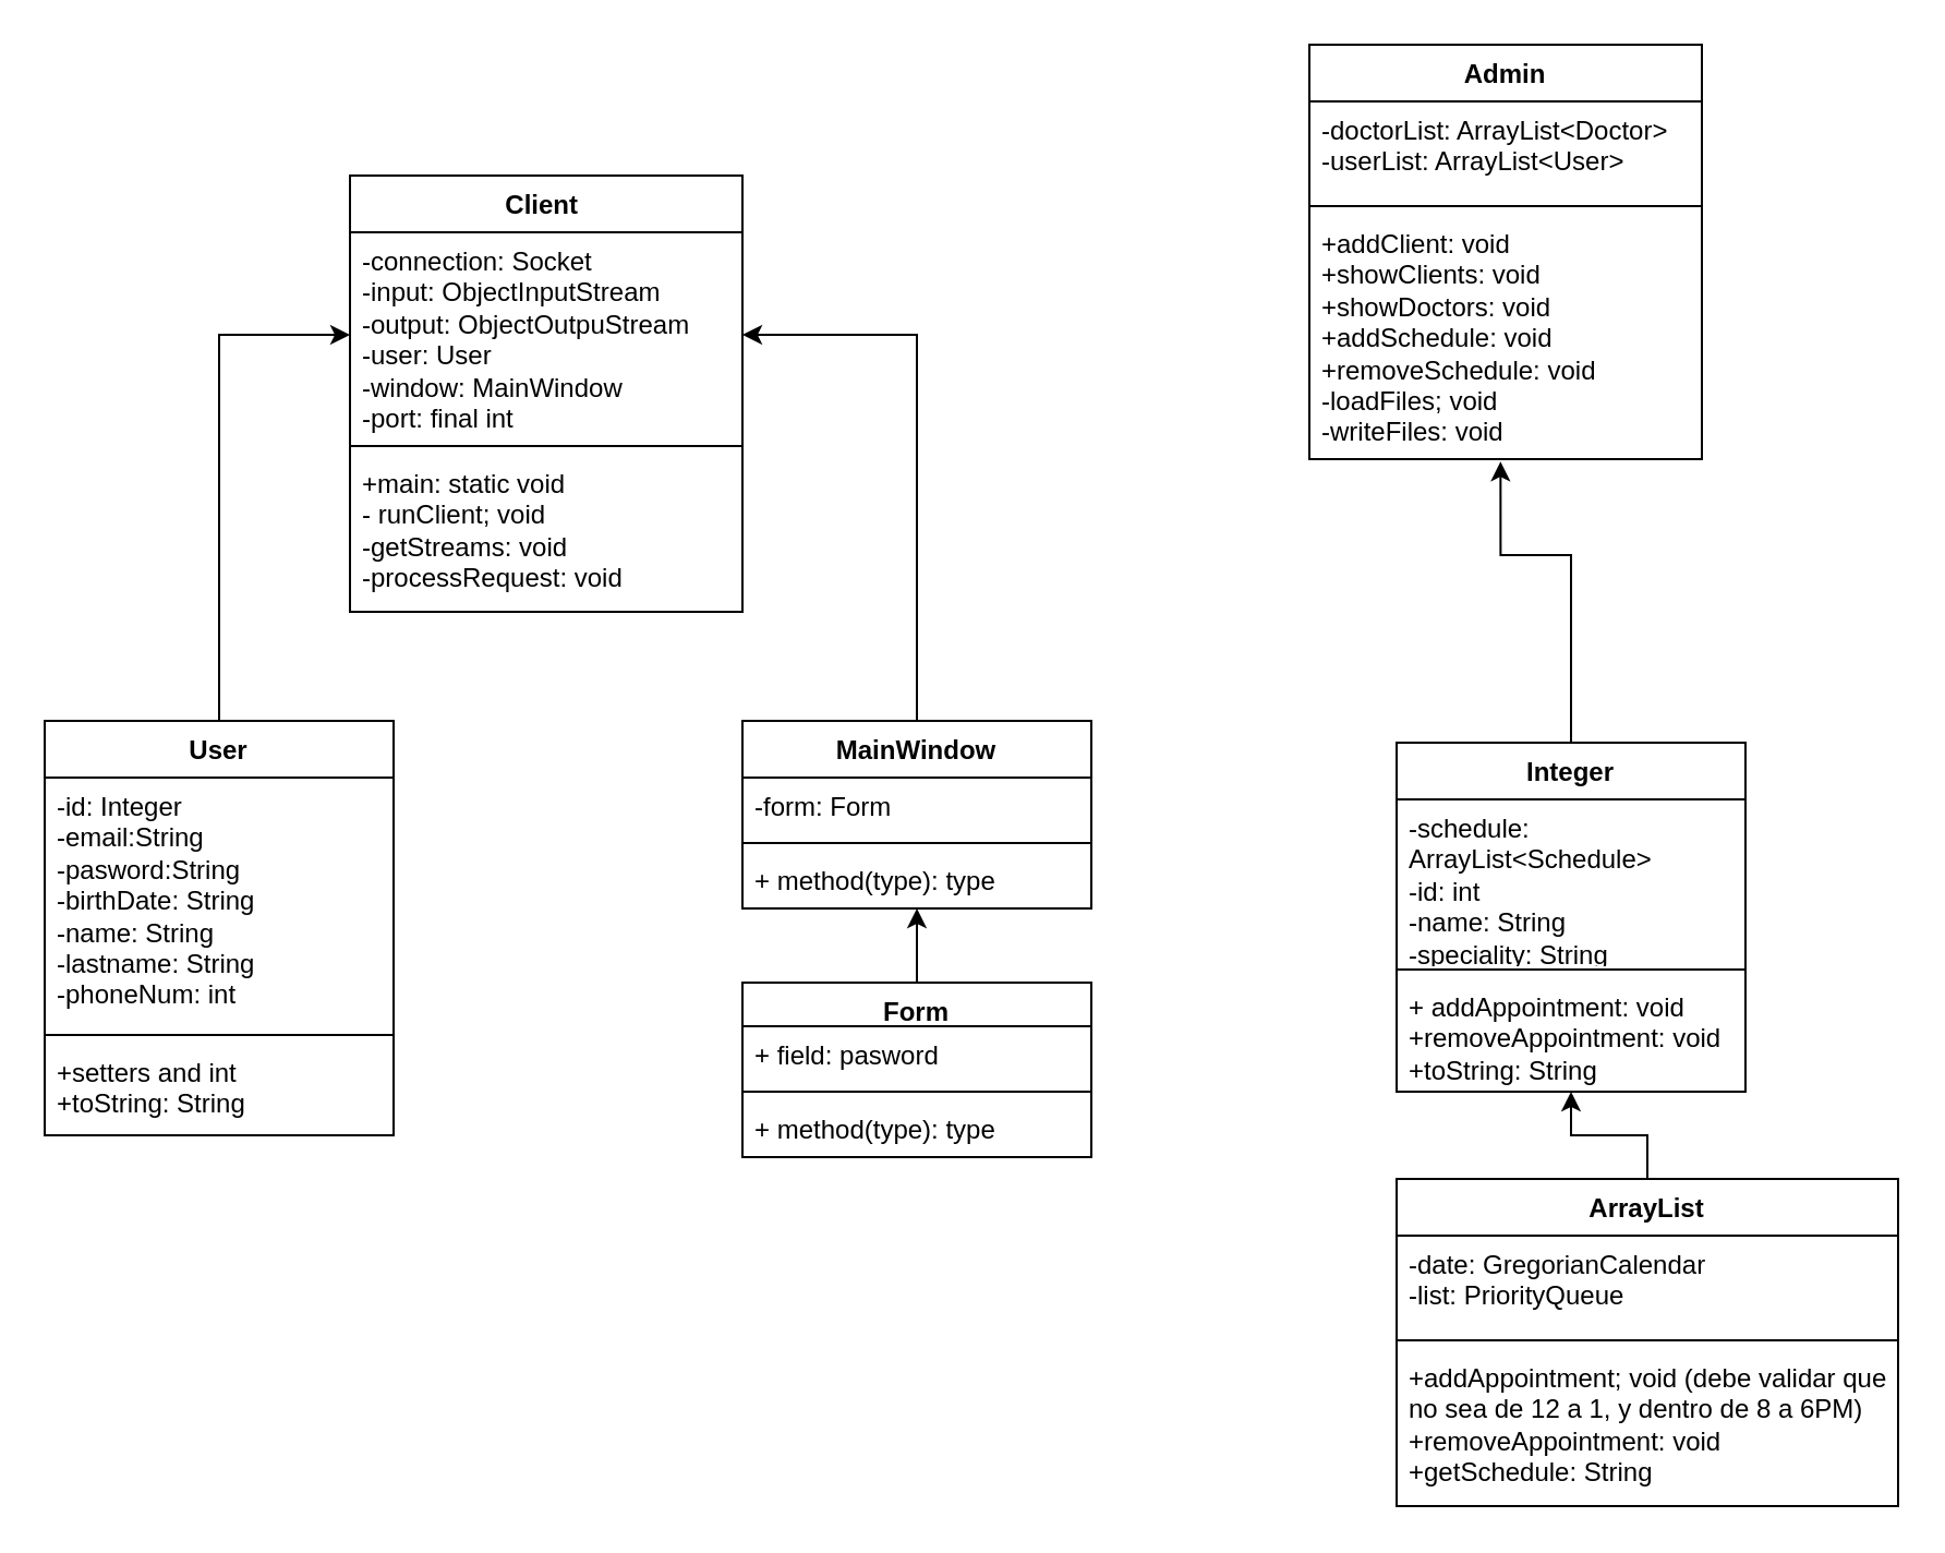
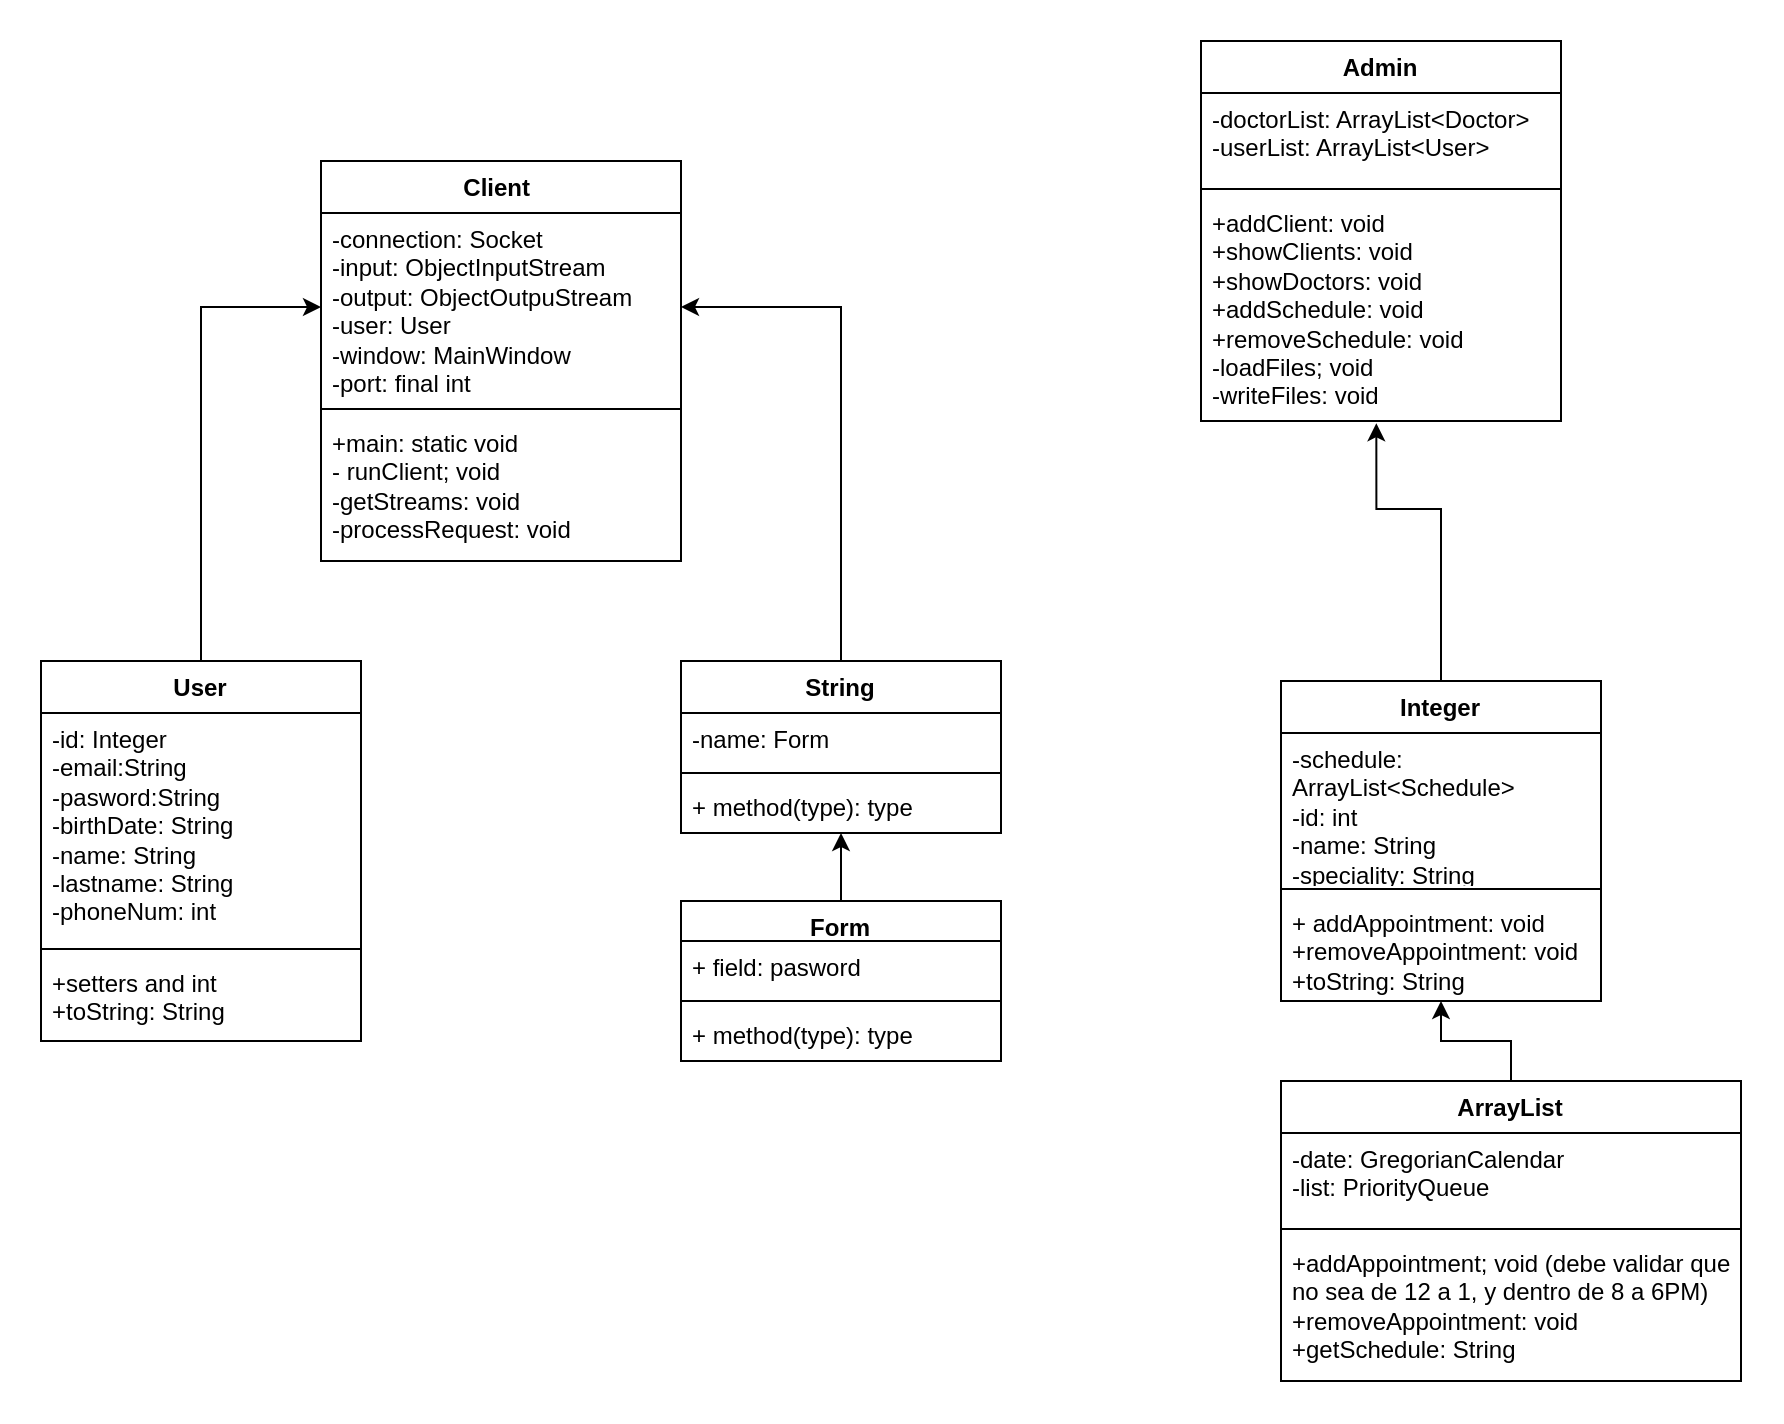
  <mxCell id="0" />
  <mxCell id="1" parent="0" />
  <mxCell id="2" style="edgeStyle=orthogonalEdgeStyle;rounded=0;orthogonalLoop=1;jettySize=auto;html=1;entryX=0;entryY=0.5;entryDx=0;entryDy=0;" edge="1" parent="1" source="3" target="13"><mxGeometry relative="1" as="geometry" /></mxCell>
  <mxCell id="3" value="User" style="swimlane;fontStyle=1;align=center;verticalAlign=top;childLayout=stackLayout;horizontal=1;startSize=26;horizontalStack=0;resizeParent=1;resizeParentMax=0;resizeLast=0;collapsible=1;marginBottom=0;whiteSpace=wrap;html=1;" vertex="1" parent="1"><mxGeometry x="20" y="330" width="160" height="190" as="geometry" /></mxCell>
  <mxCell id="4" value="-id: Integer&lt;div&gt;-email:String&lt;/div&gt;&lt;div&gt;-pasword:String&lt;/div&gt;&lt;div&gt;-birthDate: String&lt;/div&gt;&lt;div&gt;-name: String&lt;/div&gt;&lt;div&gt;-lastname: String&lt;/div&gt;&lt;div&gt;-phoneNum: int&lt;/div&gt;" style="text;strokeColor=none;fillColor=none;align=left;verticalAlign=top;spacingLeft=4;spacingRight=4;overflow=hidden;rotatable=0;points=[[0,0.5],[1,0.5]];portConstraint=eastwest;whiteSpace=wrap;html=1;" vertex="1" parent="3"><mxGeometry y="26" width="160" height="114" as="geometry" /></mxCell>
  <mxCell id="5" value="" style="line;strokeWidth=1;fillColor=none;align=left;verticalAlign=middle;spacingTop=-1;spacingLeft=3;spacingRight=3;rotatable=0;labelPosition=right;points=[];portConstraint=eastwest;strokeColor=inherit;" vertex="1" parent="3"><mxGeometry y="140" width="160" height="8" as="geometry" /></mxCell>
  <mxCell id="6" value="+setters and int&lt;div&gt;+toString: String&lt;/div&gt;" style="text;strokeColor=none;fillColor=none;align=left;verticalAlign=top;spacingLeft=4;spacingRight=4;overflow=hidden;rotatable=0;points=[[0,0.5],[1,0.5]];portConstraint=eastwest;whiteSpace=wrap;html=1;" vertex="1" parent="3"><mxGeometry y="148" width="160" height="42" as="geometry" /></mxCell>
  <mxCell id="7" style="edgeStyle=orthogonalEdgeStyle;rounded=0;orthogonalLoop=1;jettySize=auto;html=1;" edge="1" parent="1" source="8" target="20"><mxGeometry relative="1" as="geometry"><Array as="points"><mxPoint x="420" y="420" /><mxPoint x="420" y="420" /></Array></mxGeometry></mxCell>
  <mxCell id="8" value="Form" style="swimlane;fontStyle=1;align=center;verticalAlign=top;childLayout=stackLayout;horizontal=1;startSize=20;horizontalStack=0;resizeParent=1;resizeParentMax=0;resizeLast=0;collapsible=1;marginBottom=0;whiteSpace=wrap;html=1;" vertex="1" parent="1"><mxGeometry x="340" y="450" width="160" height="80" as="geometry" /></mxCell>
  <mxCell id="9" value="+ field: pasword" style="text;strokeColor=none;fillColor=none;align=left;verticalAlign=top;spacingLeft=4;spacingRight=4;overflow=hidden;rotatable=0;points=[[0,0.5],[1,0.5]];portConstraint=eastwest;whiteSpace=wrap;html=1;" vertex="1" parent="8"><mxGeometry y="20" width="160" height="26" as="geometry" /></mxCell>
  <mxCell id="10" value="" style="line;strokeWidth=1;fillColor=none;align=left;verticalAlign=middle;spacingTop=-1;spacingLeft=3;spacingRight=3;rotatable=0;labelPosition=right;points=[];portConstraint=eastwest;strokeColor=inherit;" vertex="1" parent="8"><mxGeometry y="46" width="160" height="8" as="geometry" /></mxCell>
  <mxCell id="11" value="+ method(type): type" style="text;strokeColor=none;fillColor=none;align=left;verticalAlign=top;spacingLeft=4;spacingRight=4;overflow=hidden;rotatable=0;points=[[0,0.5],[1,0.5]];portConstraint=eastwest;whiteSpace=wrap;html=1;" vertex="1" parent="8"><mxGeometry y="54" width="160" height="26" as="geometry" /></mxCell>
  <mxCell id="12" value="Client&amp;nbsp;" style="swimlane;fontStyle=1;align=center;verticalAlign=top;childLayout=stackLayout;horizontal=1;startSize=26;horizontalStack=0;resizeParent=1;resizeParentMax=0;resizeLast=0;collapsible=1;marginBottom=0;whiteSpace=wrap;html=1;" vertex="1" parent="1"><mxGeometry x="160" y="80" width="180" height="200" as="geometry" /></mxCell>
  <mxCell id="13" value="-connection: Socket&lt;div&gt;-input: ObjectInputStream&lt;/div&gt;&lt;div&gt;-output: ObjectOutpuStream&lt;/div&gt;&lt;div&gt;-user: User&lt;/div&gt;&lt;div&gt;-window: MainWindow&lt;/div&gt;&lt;div&gt;-port: final int&lt;/div&gt;&lt;div&gt;&lt;br&gt;&lt;/div&gt;&lt;div&gt;&lt;br&gt;&lt;/div&gt;" style="text;strokeColor=none;fillColor=none;align=left;verticalAlign=top;spacingLeft=4;spacingRight=4;overflow=hidden;rotatable=0;points=[[0,0.5],[1,0.5]];portConstraint=eastwest;whiteSpace=wrap;html=1;" vertex="1" parent="12"><mxGeometry y="26" width="180" height="94" as="geometry" /></mxCell>
  <mxCell id="14" value="" style="line;strokeWidth=1;fillColor=none;align=left;verticalAlign=middle;spacingTop=-1;spacingLeft=3;spacingRight=3;rotatable=0;labelPosition=right;points=[];portConstraint=eastwest;strokeColor=inherit;" vertex="1" parent="12"><mxGeometry y="120" width="180" height="8" as="geometry" /></mxCell>
  <mxCell id="15" value="+main: static void&lt;div&gt;- runClient; void&lt;/div&gt;&lt;div&gt;-getStreams: void&lt;/div&gt;&lt;div&gt;-processRequest: void&lt;/div&gt;" style="text;strokeColor=none;fillColor=none;align=left;verticalAlign=top;spacingLeft=4;spacingRight=4;overflow=hidden;rotatable=0;points=[[0,0.5],[1,0.5]];portConstraint=eastwest;whiteSpace=wrap;html=1;" vertex="1" parent="12"><mxGeometry y="128" width="180" height="72" as="geometry" /></mxCell>
  <mxCell id="16" style="edgeStyle=orthogonalEdgeStyle;rounded=0;orthogonalLoop=1;jettySize=auto;html=1;entryX=1;entryY=0.5;entryDx=0;entryDy=0;" edge="1" parent="1" source="17" target="13"><mxGeometry relative="1" as="geometry" /></mxCell>
- <mxCell id="17" value="MainWindow" style="swimlane;fontStyle=1;align=center;verticalAlign=top;childLayout=stackLayout;horizontal=1;startSize=26;horizontalStack=0;resizeParent=1;resizeParentMax=0;resizeLast=0;collapsible=1;marginBottom=0;whiteSpace=wrap;html=1;" vertex="1" parent="1"><mxGeometry x="340" y="330" width="160" height="86" as="geometry" /></mxCell>
- <mxCell id="18" value="-form: Form" style="text;strokeColor=none;fillColor=none;align=left;verticalAlign=top;spacingLeft=4;spacingRight=4;overflow=hidden;rotatable=0;points=[[0,0.5],[1,0.5]];portConstraint=eastwest;whiteSpace=wrap;html=1;" vertex="1" parent="17"><mxGeometry y="26" width="160" height="26" as="geometry" /></mxCell>
+ <mxCell id="17" value="String" style="swimlane;fontStyle=1;align=center;verticalAlign=top;childLayout=stackLayout;horizontal=1;startSize=26;horizontalStack=0;resizeParent=1;resizeParentMax=0;resizeLast=0;collapsible=1;marginBottom=0;whiteSpace=wrap;html=1;" vertex="1" parent="1"><mxGeometry x="340" y="330" width="160" height="86" as="geometry" /></mxCell>
+ <mxCell id="18" value="-name: Form" style="text;strokeColor=none;fillColor=none;align=left;verticalAlign=top;spacingLeft=4;spacingRight=4;overflow=hidden;rotatable=0;points=[[0,0.5],[1,0.5]];portConstraint=eastwest;whiteSpace=wrap;html=1;" vertex="1" parent="17"><mxGeometry y="26" width="160" height="26" as="geometry" /></mxCell>
  <mxCell id="19" value="" style="line;strokeWidth=1;fillColor=none;align=left;verticalAlign=middle;spacingTop=-1;spacingLeft=3;spacingRight=3;rotatable=0;labelPosition=right;points=[];portConstraint=eastwest;strokeColor=inherit;" vertex="1" parent="17"><mxGeometry y="52" width="160" height="8" as="geometry" /></mxCell>
  <mxCell id="20" value="+ method(type): type" style="text;strokeColor=none;fillColor=none;align=left;verticalAlign=top;spacingLeft=4;spacingRight=4;overflow=hidden;rotatable=0;points=[[0,0.5],[1,0.5]];portConstraint=eastwest;whiteSpace=wrap;html=1;" vertex="1" parent="17"><mxGeometry y="60" width="160" height="26" as="geometry" /></mxCell>
  <mxCell id="21" value="ArrayList" style="swimlane;fontStyle=1;align=center;verticalAlign=top;childLayout=stackLayout;horizontal=1;startSize=26;horizontalStack=0;resizeParent=1;resizeParentMax=0;resizeLast=0;collapsible=1;marginBottom=0;whiteSpace=wrap;html=1;" vertex="1" parent="1"><mxGeometry x="640" y="540" width="230" height="150" as="geometry" /></mxCell>
  <mxCell id="22" value="-date: GregorianCalendar&lt;div&gt;-list: PriorityQueue&lt;/div&gt;" style="text;strokeColor=none;fillColor=none;align=left;verticalAlign=top;spacingLeft=4;spacingRight=4;overflow=hidden;rotatable=0;points=[[0,0.5],[1,0.5]];portConstraint=eastwest;whiteSpace=wrap;html=1;" vertex="1" parent="21"><mxGeometry y="26" width="230" height="44" as="geometry" /></mxCell>
  <mxCell id="23" value="" style="line;strokeWidth=1;fillColor=none;align=left;verticalAlign=middle;spacingTop=-1;spacingLeft=3;spacingRight=3;rotatable=0;labelPosition=right;points=[];portConstraint=eastwest;strokeColor=inherit;" vertex="1" parent="21"><mxGeometry y="70" width="230" height="8" as="geometry" /></mxCell>
  <mxCell id="24" value="+addAppointment; void (debe validar que no sea de 12 a 1, y dentro de 8 a 6PM)&lt;div&gt;+removeAppointment: void&lt;br&gt;+getSchedule: String&lt;/div&gt;" style="text;strokeColor=none;fillColor=none;align=left;verticalAlign=top;spacingLeft=4;spacingRight=4;overflow=hidden;rotatable=0;points=[[0,0.5],[1,0.5]];portConstraint=eastwest;whiteSpace=wrap;html=1;" vertex="1" parent="21"><mxGeometry y="78" width="230" height="72" as="geometry" /></mxCell>
  <mxCell id="25" value="Integer" style="swimlane;fontStyle=1;align=center;verticalAlign=top;childLayout=stackLayout;horizontal=1;startSize=26;horizontalStack=0;resizeParent=1;resizeParentMax=0;resizeLast=0;collapsible=1;marginBottom=0;whiteSpace=wrap;html=1;" vertex="1" parent="1"><mxGeometry x="640" y="340" width="160" height="160" as="geometry" /></mxCell>
  <mxCell id="26" value="-schedule: ArrayList&amp;lt;Schedule&amp;gt;&lt;div&gt;-id: int&lt;/div&gt;&lt;div&gt;-name: String&lt;/div&gt;&lt;div&gt;-speciality: String&lt;/div&gt;" style="text;strokeColor=none;fillColor=none;align=left;verticalAlign=top;spacingLeft=4;spacingRight=4;overflow=hidden;rotatable=0;points=[[0,0.5],[1,0.5]];portConstraint=eastwest;whiteSpace=wrap;html=1;" vertex="1" parent="25"><mxGeometry y="26" width="160" height="74" as="geometry" /></mxCell>
  <mxCell id="27" value="" style="line;strokeWidth=1;fillColor=none;align=left;verticalAlign=middle;spacingTop=-1;spacingLeft=3;spacingRight=3;rotatable=0;labelPosition=right;points=[];portConstraint=eastwest;strokeColor=inherit;" vertex="1" parent="25"><mxGeometry y="100" width="160" height="8" as="geometry" /></mxCell>
  <mxCell id="28" value="+ addAppointment: void&lt;div&gt;+removeAppointment: void&lt;/div&gt;&lt;div&gt;+toString: String&lt;/div&gt;&lt;div&gt;&lt;br&gt;&lt;/div&gt;" style="text;strokeColor=none;fillColor=none;align=left;verticalAlign=top;spacingLeft=4;spacingRight=4;overflow=hidden;rotatable=0;points=[[0,0.5],[1,0.5]];portConstraint=eastwest;whiteSpace=wrap;html=1;" vertex="1" parent="25"><mxGeometry y="108" width="160" height="52" as="geometry" /></mxCell>
  <mxCell id="29" value="Admin" style="swimlane;fontStyle=1;align=center;verticalAlign=top;childLayout=stackLayout;horizontal=1;startSize=26;horizontalStack=0;resizeParent=1;resizeParentMax=0;resizeLast=0;collapsible=1;marginBottom=0;whiteSpace=wrap;html=1;" vertex="1" parent="1"><mxGeometry x="600" y="20" width="180" height="190" as="geometry" /></mxCell>
  <mxCell id="30" value="-doctorList: ArrayList&amp;lt;Doctor&amp;gt;&lt;div&gt;-userList: ArrayList&amp;lt;User&amp;gt;&lt;/div&gt;&lt;div&gt;&lt;br&gt;&lt;/div&gt;" style="text;strokeColor=none;fillColor=none;align=left;verticalAlign=top;spacingLeft=4;spacingRight=4;overflow=hidden;rotatable=0;points=[[0,0.5],[1,0.5]];portConstraint=eastwest;whiteSpace=wrap;html=1;" vertex="1" parent="29"><mxGeometry y="26" width="180" height="44" as="geometry" /></mxCell>
  <mxCell id="31" value="" style="line;strokeWidth=1;fillColor=none;align=left;verticalAlign=middle;spacingTop=-1;spacingLeft=3;spacingRight=3;rotatable=0;labelPosition=right;points=[];portConstraint=eastwest;strokeColor=inherit;" vertex="1" parent="29"><mxGeometry y="70" width="180" height="8" as="geometry" /></mxCell>
  <mxCell id="32" value="+addClient: void&lt;div&gt;+showClients: void&lt;/div&gt;&lt;div&gt;+showDoctors: void&lt;/div&gt;&lt;div&gt;+addSchedule: void&lt;/div&gt;&lt;div&gt;+removeSchedule: void&lt;/div&gt;&lt;div&gt;-loadFiles; void&lt;/div&gt;&lt;div&gt;-writeFiles: void&lt;br&gt;&lt;div&gt;&lt;br&gt;&lt;/div&gt;&lt;/div&gt;" style="text;strokeColor=none;fillColor=none;align=left;verticalAlign=top;spacingLeft=4;spacingRight=4;overflow=hidden;rotatable=0;points=[[0,0.5],[1,0.5]];portConstraint=eastwest;whiteSpace=wrap;html=1;" vertex="1" parent="29"><mxGeometry y="78" width="180" height="112" as="geometry" /></mxCell>
  <mxCell id="33" style="edgeStyle=orthogonalEdgeStyle;rounded=0;orthogonalLoop=1;jettySize=auto;html=1;" edge="1" parent="1" source="21" target="28"><mxGeometry relative="1" as="geometry"><Array as="points"><mxPoint x="755" y="520" /><mxPoint x="720" y="520" /></Array></mxGeometry></mxCell>
  <mxCell id="34" style="edgeStyle=orthogonalEdgeStyle;rounded=0;orthogonalLoop=1;jettySize=auto;html=1;entryX=0.487;entryY=1.01;entryDx=0;entryDy=0;entryPerimeter=0;" edge="1" parent="1" source="25" target="32"><mxGeometry relative="1" as="geometry"><Array as="points"><mxPoint x="720" y="254" /><mxPoint x="688" y="254" /></Array></mxGeometry></mxCell>
